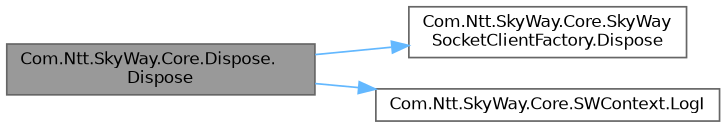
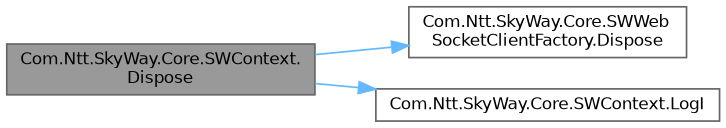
  digraph {
    rankdir=LR
    node [color=grey40 fillcolor=white fontname=Helvetica fontsize=10 shape=box style=filled]
    edge [color=steelblue1 fontname=Helvetica fontsize=10 labelfontname=Helvetica labelfontsize=10 style=solid]
-   n1 [color=gray40 fillcolor=grey60 fontcolor=black height=0.2 label="Com.Ntt.SkyWay.Core.Dispose.\lDispose" width=0.4]
-   n2 [height=0.2 label="Com.Ntt.SkyWay.Core.SkyWay\lSocketClientFactory.Dispose" width=0.4]
+   n1 [color=gray40 fillcolor=grey60 fontcolor=black height=0.2 label="Com.Ntt.SkyWay.Core.SWContext.\lDispose" width=0.4]
+   n2 [height=0.2 label="Com.Ntt.SkyWay.Core.SWWeb\lSocketClientFactory.Dispose" width=0.4]
    n3 [height=0.2 label="Com.Ntt.SkyWay.Core.SWContext.LogI" width=0.4]
    n1 -> n2
    n1 -> n3
  }
